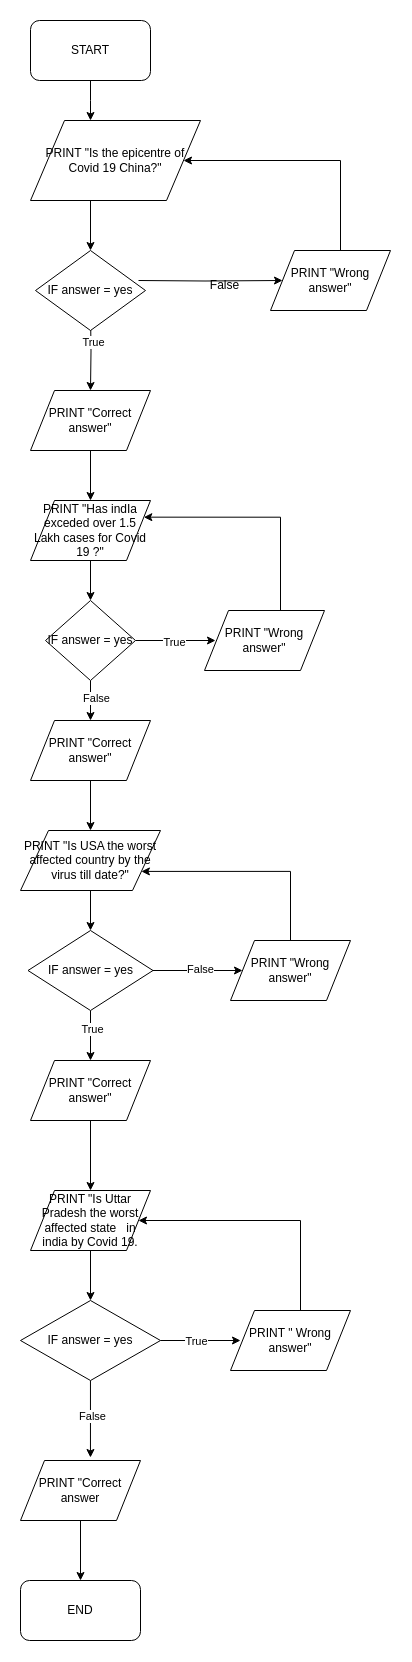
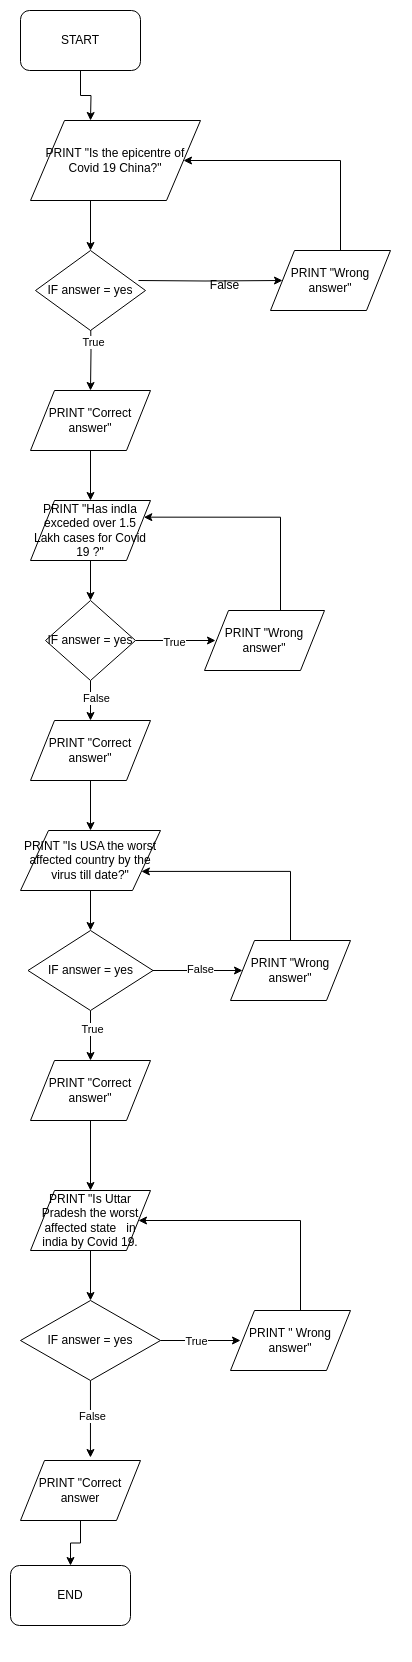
  <mxCell id="0" />
  <mxCell id="1" parent="0" />
  <mxCell id="2" value="" style="edgeStyle=orthogonalEdgeStyle;rounded=0;orthogonalLoop=1;jettySize=auto;html=1;" edge="1" parent="1" source="3"><mxGeometry relative="1" as="geometry"><mxPoint x="90" y="120" as="targetPoint" /></mxGeometry></mxCell>
- <mxCell id="3" value="START&lt;br&gt;" style="rounded=1;whiteSpace=wrap;html=1;" vertex="1" parent="1"><mxGeometry x="30" y="20" width="120" height="60" as="geometry" /></mxCell>
+ <mxCell id="3" value="START&lt;br&gt;" style="rounded=1;whiteSpace=wrap;html=1;" vertex="1" parent="1"><mxGeometry x="20" y="10" width="120" height="60" as="geometry" /></mxCell>
  <mxCell id="4" value="" style="edgeStyle=orthogonalEdgeStyle;rounded=0;orthogonalLoop=1;jettySize=auto;html=1;" edge="1" parent="1"><mxGeometry relative="1" as="geometry"><mxPoint x="90" y="200" as="sourcePoint" /><mxPoint x="90" y="250" as="targetPoint" /></mxGeometry></mxCell>
  <mxCell id="5" value="" style="edgeStyle=orthogonalEdgeStyle;rounded=0;orthogonalLoop=1;jettySize=auto;html=1;" edge="1" parent="1" target="9"><mxGeometry relative="1" as="geometry"><mxPoint x="90" y="310" as="sourcePoint" /></mxGeometry></mxCell>
  <mxCell id="6" value="True" style="edgeLabel;html=1;align=center;verticalAlign=middle;resizable=0;points=[];" vertex="1" connectable="0" parent="5"><mxGeometry x="-0.2" y="2" relative="1" as="geometry"><mxPoint as="offset" /></mxGeometry></mxCell>
  <mxCell id="7" value="" style="edgeStyle=orthogonalEdgeStyle;rounded=0;orthogonalLoop=1;jettySize=auto;html=1;entryX=0;entryY=0.5;entryDx=0;entryDy=0;" edge="1" parent="1" target="11"><mxGeometry relative="1" as="geometry"><mxPoint x="138" y="280" as="sourcePoint" /><mxPoint x="242" y="280" as="targetPoint" /></mxGeometry></mxCell>
  <mxCell id="8" value="" style="edgeStyle=orthogonalEdgeStyle;rounded=0;orthogonalLoop=1;jettySize=auto;html=1;" edge="1" parent="1" source="9" target="16"><mxGeometry relative="1" as="geometry" /></mxCell>
  <mxCell id="9" value="PRINT &quot;Correct answer&quot;" style="shape=parallelogram;perimeter=parallelogramPerimeter;whiteSpace=wrap;html=1;" vertex="1" parent="1"><mxGeometry x="30" y="390" width="120" height="60" as="geometry" /></mxCell>
  <mxCell id="10" value="" style="edgeStyle=orthogonalEdgeStyle;rounded=0;orthogonalLoop=1;jettySize=auto;html=1;entryX=1;entryY=0.5;entryDx=0;entryDy=0;" edge="1" parent="1" source="11" target="13"><mxGeometry relative="1" as="geometry"><mxPoint x="330" y="170" as="targetPoint" /><Array as="points"><mxPoint x="340" y="160" /></Array></mxGeometry></mxCell>
  <mxCell id="11" value="PRINT &quot;Wrong answer&quot;" style="shape=parallelogram;perimeter=parallelogramPerimeter;whiteSpace=wrap;html=1;" vertex="1" parent="1"><mxGeometry x="270" y="250" width="120" height="60" as="geometry" /></mxCell>
  <mxCell id="12" value="False&lt;br&gt;" style="text;html=1;align=center;verticalAlign=middle;resizable=0;points=[];autosize=1;" vertex="1" parent="1"><mxGeometry x="204" y="275" width="40" height="20" as="geometry" /></mxCell>
  <mxCell id="13" value="PRINT &quot;Is the epicentre of Covid 19 China?&quot;" style="shape=parallelogram;perimeter=parallelogramPerimeter;whiteSpace=wrap;html=1;" vertex="1" parent="1"><mxGeometry x="30" y="120" width="170" height="80" as="geometry" /></mxCell>
  <mxCell id="14" value="IF answer = yes" style="rhombus;whiteSpace=wrap;html=1;" vertex="1" parent="1"><mxGeometry x="35" y="250" width="110" height="80" as="geometry" /></mxCell>
  <mxCell id="15" value="" style="edgeStyle=orthogonalEdgeStyle;rounded=0;orthogonalLoop=1;jettySize=auto;html=1;" edge="1" parent="1" source="16" target="21"><mxGeometry relative="1" as="geometry" /></mxCell>
  <mxCell id="16" value="PRINT &quot;Has indIa exceded over 1.5 Lakh cases for Covid 19 ?&quot;" style="shape=parallelogram;perimeter=parallelogramPerimeter;whiteSpace=wrap;html=1;" vertex="1" parent="1"><mxGeometry x="30" y="500" width="120" height="60" as="geometry" /></mxCell>
  <mxCell id="17" value="" style="edgeStyle=orthogonalEdgeStyle;rounded=0;orthogonalLoop=1;jettySize=auto;html=1;" edge="1" parent="1" source="21" target="23"><mxGeometry relative="1" as="geometry" /></mxCell>
  <mxCell id="18" value="False" style="edgeLabel;html=1;align=center;verticalAlign=middle;resizable=0;points=[];" vertex="1" connectable="0" parent="17"><mxGeometry x="-0.15" y="5" relative="1" as="geometry"><mxPoint as="offset" /></mxGeometry></mxCell>
  <mxCell id="19" value="" style="edgeStyle=orthogonalEdgeStyle;rounded=0;orthogonalLoop=1;jettySize=auto;html=1;" edge="1" parent="1" source="21"><mxGeometry relative="1" as="geometry"><mxPoint x="215" y="640" as="targetPoint" /></mxGeometry></mxCell>
  <mxCell id="20" value="True" style="edgeLabel;html=1;align=center;verticalAlign=middle;resizable=0;points=[];" vertex="1" connectable="0" parent="19"><mxGeometry x="-0.05" y="-1" relative="1" as="geometry"><mxPoint as="offset" /></mxGeometry></mxCell>
  <mxCell id="21" value="IF answer = yes" style="rhombus;whiteSpace=wrap;html=1;" vertex="1" parent="1"><mxGeometry x="45" y="600" width="90" height="80" as="geometry" /></mxCell>
  <mxCell id="22" value="" style="edgeStyle=orthogonalEdgeStyle;rounded=0;orthogonalLoop=1;jettySize=auto;html=1;" edge="1" parent="1" source="23" target="27"><mxGeometry relative="1" as="geometry" /></mxCell>
  <mxCell id="23" value="PRINT &quot;Correct answer&quot;" style="shape=parallelogram;perimeter=parallelogramPerimeter;whiteSpace=wrap;html=1;" vertex="1" parent="1"><mxGeometry x="30" y="720" width="120" height="60" as="geometry" /></mxCell>
  <mxCell id="24" value="" style="edgeStyle=orthogonalEdgeStyle;rounded=0;orthogonalLoop=1;jettySize=auto;html=1;entryX=1;entryY=0.25;entryDx=0;entryDy=0;" edge="1" parent="1" source="25" target="16"><mxGeometry relative="1" as="geometry"><mxPoint x="264" y="530" as="targetPoint" /><Array as="points"><mxPoint x="280" y="517" /></Array></mxGeometry></mxCell>
  <mxCell id="25" value="PRINT &quot;Wrong answer&quot;" style="shape=parallelogram;perimeter=parallelogramPerimeter;whiteSpace=wrap;html=1;" vertex="1" parent="1"><mxGeometry x="204" y="610" width="120" height="60" as="geometry" /></mxCell>
  <mxCell id="26" value="" style="edgeStyle=orthogonalEdgeStyle;rounded=0;orthogonalLoop=1;jettySize=auto;html=1;" edge="1" parent="1" source="27" target="32"><mxGeometry relative="1" as="geometry" /></mxCell>
  <mxCell id="27" value="PRINT &quot;Is USA the worst affected country by the virus till date?&quot;" style="shape=parallelogram;perimeter=parallelogramPerimeter;whiteSpace=wrap;html=1;" vertex="1" parent="1"><mxGeometry x="20" y="830" width="140" height="60" as="geometry" /></mxCell>
  <mxCell id="28" value="" style="edgeStyle=orthogonalEdgeStyle;rounded=0;orthogonalLoop=1;jettySize=auto;html=1;" edge="1" parent="1" source="32" target="34"><mxGeometry relative="1" as="geometry" /></mxCell>
  <mxCell id="29" value="True" style="edgeLabel;html=1;align=center;verticalAlign=middle;resizable=0;points=[];" vertex="1" connectable="0" parent="28"><mxGeometry x="-0.28" y="1" relative="1" as="geometry"><mxPoint as="offset" /></mxGeometry></mxCell>
  <mxCell id="30" value="" style="edgeStyle=orthogonalEdgeStyle;rounded=0;orthogonalLoop=1;jettySize=auto;html=1;" edge="1" parent="1" source="32" target="36"><mxGeometry relative="1" as="geometry" /></mxCell>
  <mxCell id="31" value="False" style="edgeLabel;html=1;align=center;verticalAlign=middle;resizable=0;points=[];" vertex="1" connectable="0" parent="30"><mxGeometry x="0.061" y="2" relative="1" as="geometry"><mxPoint as="offset" /></mxGeometry></mxCell>
  <mxCell id="32" value="IF answer = yes" style="rhombus;whiteSpace=wrap;html=1;" vertex="1" parent="1"><mxGeometry x="27.5" y="930" width="125" height="80" as="geometry" /></mxCell>
  <mxCell id="33" value="" style="edgeStyle=orthogonalEdgeStyle;rounded=0;orthogonalLoop=1;jettySize=auto;html=1;" edge="1" parent="1" source="34" target="38"><mxGeometry relative="1" as="geometry" /></mxCell>
  <mxCell id="34" value="PRINT &quot;Correct answer&quot;" style="shape=parallelogram;perimeter=parallelogramPerimeter;whiteSpace=wrap;html=1;" vertex="1" parent="1"><mxGeometry x="30" y="1060" width="120" height="60" as="geometry" /></mxCell>
  <mxCell id="35" value="" style="edgeStyle=orthogonalEdgeStyle;rounded=0;orthogonalLoop=1;jettySize=auto;html=1;entryX=1;entryY=0.75;entryDx=0;entryDy=0;" edge="1" parent="1" source="36" target="27"><mxGeometry relative="1" as="geometry"><mxPoint x="290" y="860" as="targetPoint" /><Array as="points"><mxPoint x="290" y="871" /></Array></mxGeometry></mxCell>
  <mxCell id="36" value="PRINT &quot;Wrong answer&quot;" style="shape=parallelogram;perimeter=parallelogramPerimeter;whiteSpace=wrap;html=1;" vertex="1" parent="1"><mxGeometry x="230" y="940" width="120" height="60" as="geometry" /></mxCell>
  <mxCell id="37" value="" style="edgeStyle=orthogonalEdgeStyle;rounded=0;orthogonalLoop=1;jettySize=auto;html=1;" edge="1" parent="1" source="38" target="43"><mxGeometry relative="1" as="geometry" /></mxCell>
  <mxCell id="38" value="PRINT &quot;Is Uttar Pradesh the worst affected state&amp;nbsp; &amp;nbsp;in india by Covid 19." style="shape=parallelogram;perimeter=parallelogramPerimeter;whiteSpace=wrap;html=1;" vertex="1" parent="1"><mxGeometry x="30" y="1190" width="120" height="60" as="geometry" /></mxCell>
  <mxCell id="39" value="" style="edgeStyle=orthogonalEdgeStyle;rounded=0;orthogonalLoop=1;jettySize=auto;html=1;entryX=0.583;entryY=-0.05;entryDx=0;entryDy=0;entryPerimeter=0;" edge="1" parent="1" source="43" target="45"><mxGeometry relative="1" as="geometry"><mxPoint x="99" y="1460" as="targetPoint" /></mxGeometry></mxCell>
  <mxCell id="40" value="False" style="edgeLabel;html=1;align=center;verticalAlign=middle;resizable=0;points=[];" vertex="1" connectable="0" parent="39"><mxGeometry x="-0.065" y="2" relative="1" as="geometry"><mxPoint as="offset" /></mxGeometry></mxCell>
  <mxCell id="41" value="" style="edgeStyle=orthogonalEdgeStyle;rounded=0;orthogonalLoop=1;jettySize=auto;html=1;" edge="1" parent="1" source="43"><mxGeometry relative="1" as="geometry"><mxPoint x="240" y="1340" as="targetPoint" /></mxGeometry></mxCell>
  <mxCell id="42" value="True" style="edgeLabel;html=1;align=center;verticalAlign=middle;resizable=0;points=[];" vertex="1" connectable="0" parent="41"><mxGeometry x="-0.125" relative="1" as="geometry"><mxPoint as="offset" /></mxGeometry></mxCell>
  <mxCell id="43" value="IF answer = yes" style="rhombus;whiteSpace=wrap;html=1;" vertex="1" parent="1"><mxGeometry x="20" y="1300" width="140" height="80" as="geometry" /></mxCell>
  <mxCell id="44" value="" style="edgeStyle=orthogonalEdgeStyle;rounded=0;orthogonalLoop=1;jettySize=auto;html=1;" edge="1" parent="1" source="45" target="48"><mxGeometry relative="1" as="geometry" /></mxCell>
  <mxCell id="45" value="PRINT &quot;Correct answer" style="shape=parallelogram;perimeter=parallelogramPerimeter;whiteSpace=wrap;html=1;" vertex="1" parent="1"><mxGeometry x="20" y="1460" width="120" height="60" as="geometry" /></mxCell>
  <mxCell id="46" value="" style="edgeStyle=orthogonalEdgeStyle;rounded=0;orthogonalLoop=1;jettySize=auto;html=1;" edge="1" parent="1" source="47" target="38"><mxGeometry relative="1" as="geometry"><mxPoint x="290" y="1230" as="targetPoint" /><Array as="points"><mxPoint x="300" y="1220" /></Array></mxGeometry></mxCell>
  <mxCell id="47" value="PRINT &quot; Wrong answer&quot;" style="shape=parallelogram;perimeter=parallelogramPerimeter;whiteSpace=wrap;html=1;" vertex="1" parent="1"><mxGeometry x="230" y="1310" width="120" height="60" as="geometry" /></mxCell>
- <mxCell id="48" value="END" style="rounded=1;whiteSpace=wrap;html=1;" vertex="1" parent="1"><mxGeometry x="20" y="1580" width="120" height="60" as="geometry" /></mxCell>
+ <mxCell id="48" value="END" style="rounded=1;whiteSpace=wrap;html=1;" vertex="1" parent="1"><mxGeometry x="10" y="1565" width="120" height="60" as="geometry" /></mxCell>
